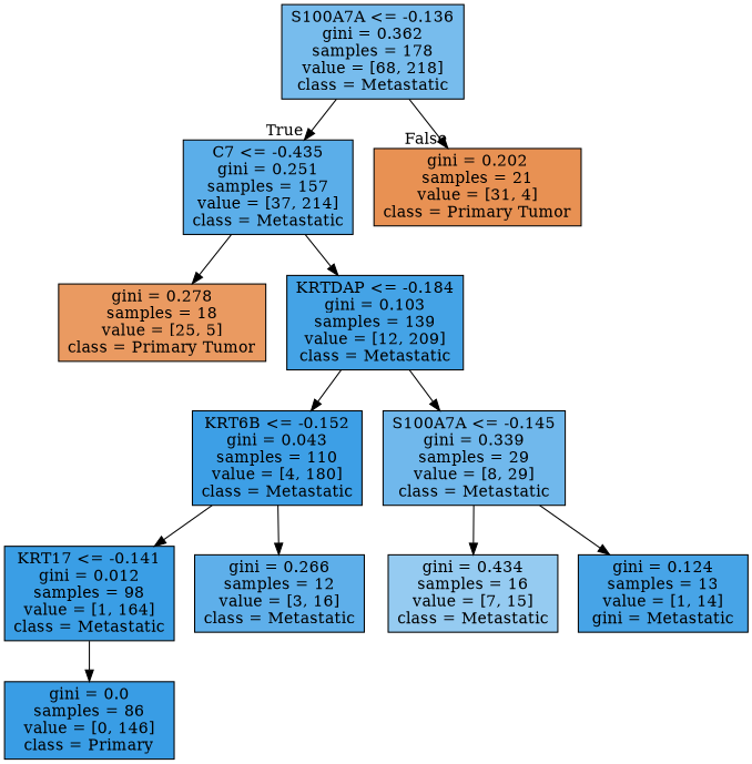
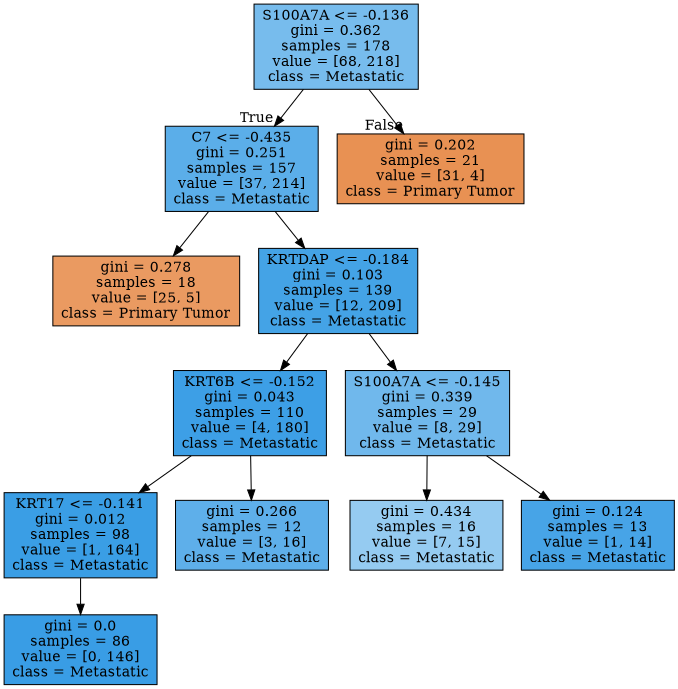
  digraph {
    node [color=black shape=box style=filled]
    n1 [fillcolor="#77bced" label="S100A7A <= -0.136\ngini = 0.362\nsamples = 178\nvalue = [68, 218]\nclass = Metastatic"]
    n2 [fillcolor="#5baee9" label="C7 <= -0.435\ngini = 0.251\nsamples = 157\nvalue = [37, 214]\nclass = Metastatic"]
    n3 [fillcolor="#e89153" label="gini = 0.202\nsamples = 21\nvalue = [31, 4]\nclass = Primary Tumor"]
    n4 [fillcolor="#ea9a61" label="gini = 0.278\nsamples = 18\nvalue = [25, 5]\nclass = Primary Tumor"]
    n5 [fillcolor="#44a3e6" label="KRTDAP <= -0.184\ngini = 0.103\nsamples = 139\nvalue = [12, 209]\nclass = Metastatic"]
    n6 [fillcolor="#3d9fe6" label="KRT6B <= -0.152\ngini = 0.043\nsamples = 110\nvalue = [4, 180]\nclass = Metastatic"]
    n7 [fillcolor="#70b8ec" label="S100A7A <= -0.145\ngini = 0.339\nsamples = 29\nvalue = [8, 29]\nclass = Metastatic"]
    n8 [fillcolor="#3a9ee5" label="KRT17 <= -0.141\ngini = 0.012\nsamples = 98\nvalue = [1, 164]\nclass = Metastatic"]
    n9 [fillcolor="#5eafea" label="gini = 0.266\nsamples = 12\nvalue = [3, 16]\nclass = Metastatic"]
    n10 [fillcolor="#95cbf1" label="gini = 0.434\nsamples = 16\nvalue = [7, 15]\nclass = Metastatic"]
-   n11 [fillcolor="#47a4e7" label="gini = 0.124\nsamples = 13\nvalue = [1, 14]\ngini = Metastatic"]
-   n12 [fillcolor="#399de5" label="gini = 0.0\nsamples = 86\nvalue = [0, 146]\nclass = Primary"]
+   n11 [fillcolor="#47a4e7" label="gini = 0.124\nsamples = 13\nvalue = [1, 14]\nclass = Metastatic"]
+   n12 [fillcolor="#399de5" label="gini = 0.0\nsamples = 86\nvalue = [0, 146]\nclass = Metastatic"]
    n1 -> n2 [headlabel=True labelangle=45 labeldistance=2.5]
    n1 -> n3 [headlabel=False labelangle=-45 labeldistance=2.5]
    n2 -> n4
    n2 -> n5
    n5 -> n6
    n5 -> n7
    n6 -> n8
    n6 -> n9
    n7 -> n10
    n7 -> n11
    n8 -> n12
  }
